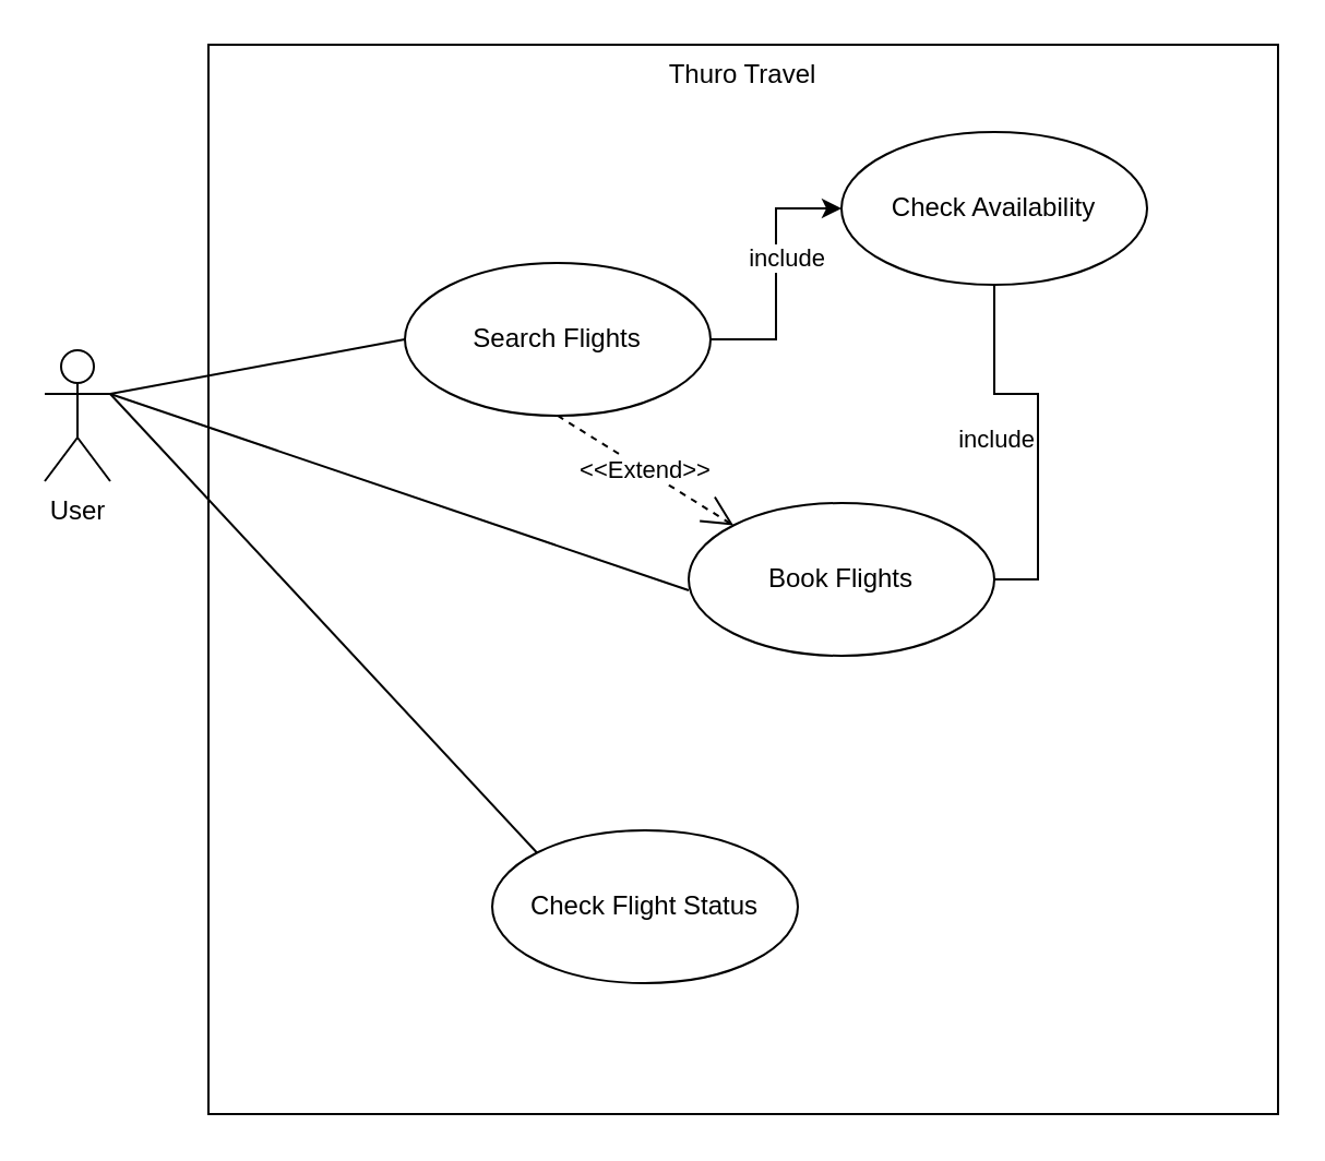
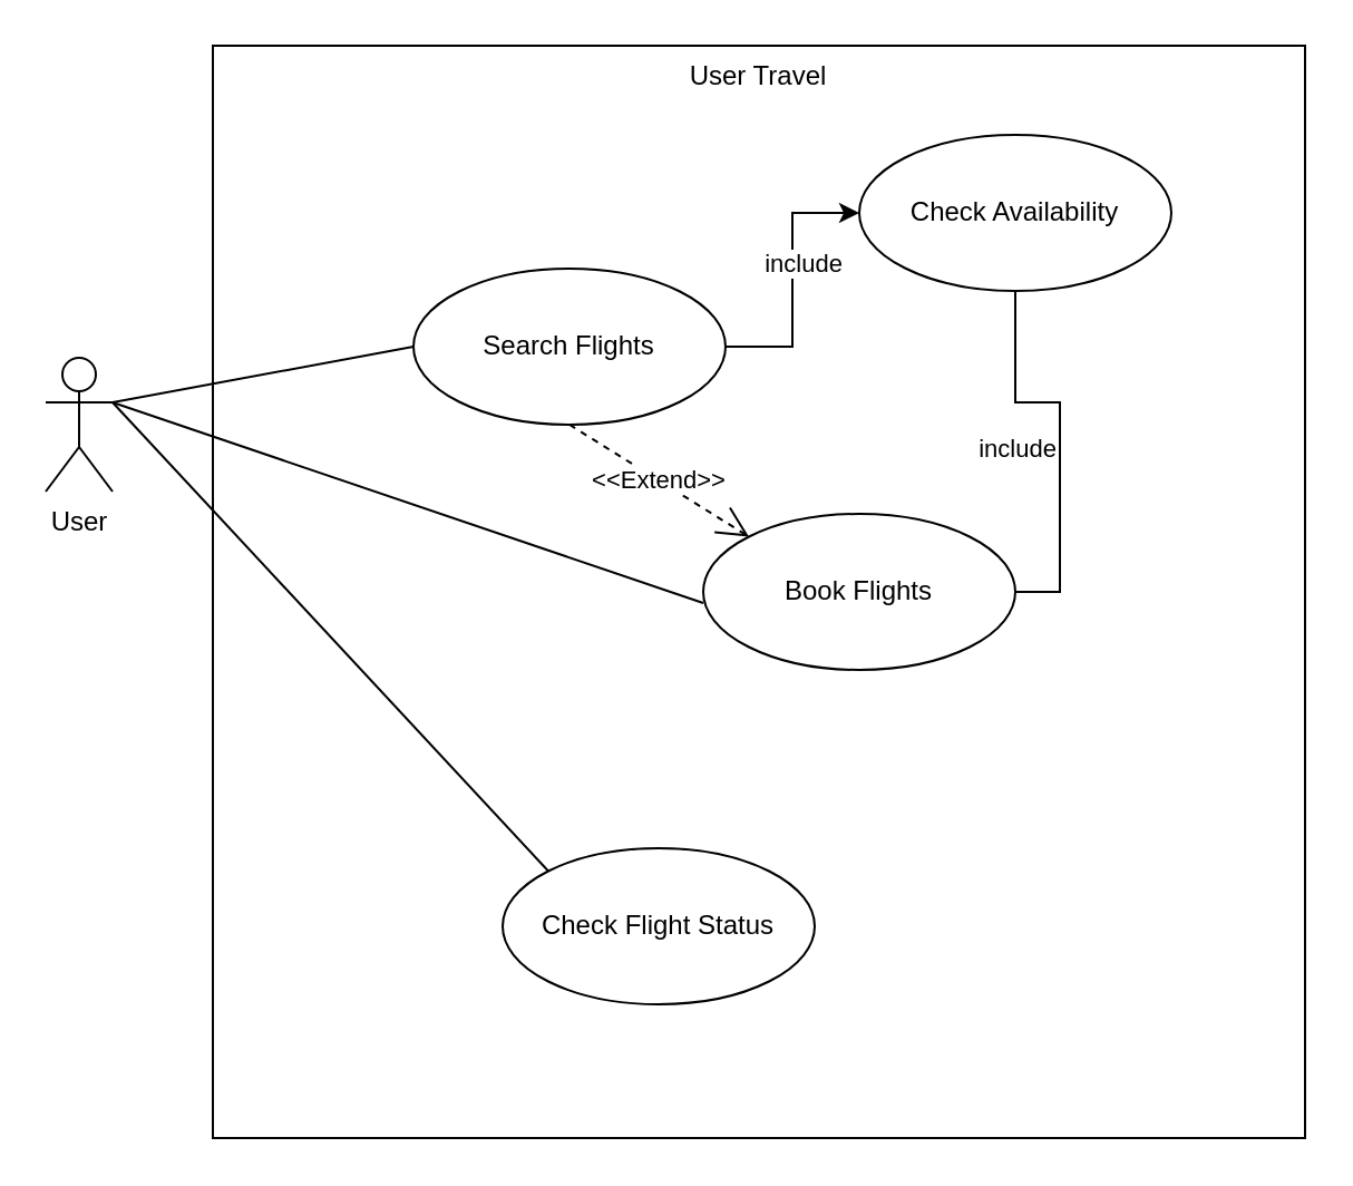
  <mxCell id="0" />
  <mxCell id="1" parent="0" />
  <mxCell id="2" value="User" style="shape=umlActor;verticalLabelPosition=bottom;verticalAlign=top;html=1;" vertex="1" parent="1"><mxGeometry x="20" y="160" width="30" height="60" as="geometry" /></mxCell>
- <mxCell id="3" value="Thuro Travel" style="whiteSpace=wrap;html=1;aspect=fixed;fillColor=none;verticalAlign=top;" vertex="1" parent="1"><mxGeometry x="95" y="20" width="490" height="490" as="geometry" /></mxCell>
+ <mxCell id="3" value="User Travel" style="whiteSpace=wrap;html=1;aspect=fixed;fillColor=none;verticalAlign=top;" vertex="1" parent="1"><mxGeometry x="95" y="20" width="490" height="490" as="geometry" /></mxCell>
  <mxCell id="4" style="edgeStyle=orthogonalEdgeStyle;rounded=0;orthogonalLoop=1;jettySize=auto;html=1;" edge="1" parent="1" source="6" target="13"><mxGeometry relative="1" as="geometry" /></mxCell>
  <mxCell id="5" value="include" style="edgeLabel;html=1;align=center;verticalAlign=middle;resizable=0;points=[];" vertex="1" connectable="0" parent="4"><mxGeometry x="0.129" y="-3" relative="1" as="geometry"><mxPoint x="1" as="offset" /></mxGeometry></mxCell>
  <mxCell id="6" value="Search Flights" style="ellipse;whiteSpace=wrap;html=1;" vertex="1" parent="1"><mxGeometry x="185" y="120" width="140" height="70" as="geometry" /></mxCell>
  <mxCell id="7" value="Check Flight Status" style="ellipse;whiteSpace=wrap;html=1;" vertex="1" parent="1"><mxGeometry x="225" y="380" width="140" height="70" as="geometry" /></mxCell>
  <mxCell id="8" value="Book Flights" style="ellipse;whiteSpace=wrap;html=1;" vertex="1" parent="1"><mxGeometry x="315" y="230" width="140" height="70" as="geometry" /></mxCell>
  <mxCell id="9" value="" style="endArrow=none;html=1;rounded=0;entryX=1;entryY=0.333;entryDx=0;entryDy=0;entryPerimeter=0;exitX=0;exitY=0;exitDx=0;exitDy=0;" edge="1" parent="1" source="7" target="2"><mxGeometry width="50" height="50" relative="1" as="geometry"><mxPoint x="95" y="310" as="sourcePoint" /><mxPoint x="145" y="260" as="targetPoint" /></mxGeometry></mxCell>
  <mxCell id="10" value="" style="endArrow=none;html=1;rounded=0;entryX=1;entryY=0.333;entryDx=0;entryDy=0;entryPerimeter=0;exitX=0;exitY=0.5;exitDx=0;exitDy=0;" edge="1" parent="1" source="6" target="2"><mxGeometry width="50" height="50" relative="1" as="geometry"><mxPoint x="146" y="310" as="sourcePoint" /><mxPoint x="65" y="160" as="targetPoint" /></mxGeometry></mxCell>
  <mxCell id="11" value="&amp;lt;&amp;lt;Extend&amp;gt;&amp;gt;" style="endArrow=open;endSize=12;dashed=1;html=1;rounded=0;exitX=0.5;exitY=1;exitDx=0;exitDy=0;entryX=0;entryY=0;entryDx=0;entryDy=0;" edge="1" parent="1" source="6" target="8"><mxGeometry width="160" relative="1" as="geometry"><mxPoint x="255" y="230" as="sourcePoint" /><mxPoint x="415" y="230" as="targetPoint" /></mxGeometry></mxCell>
  <mxCell id="12" value="" style="endArrow=none;html=1;rounded=0;entryX=1;entryY=0.333;entryDx=0;entryDy=0;entryPerimeter=0;" edge="1" parent="1" target="2"><mxGeometry width="50" height="50" relative="1" as="geometry"><mxPoint x="315" y="270" as="sourcePoint" /><mxPoint x="65" y="160" as="targetPoint" /></mxGeometry></mxCell>
  <mxCell id="13" value="Check Availability" style="ellipse;whiteSpace=wrap;html=1;" vertex="1" parent="1"><mxGeometry x="385" y="60" width="140" height="70" as="geometry" /></mxCell>
  <mxCell id="14" style="edgeStyle=orthogonalEdgeStyle;rounded=0;orthogonalLoop=1;jettySize=auto;html=1;entryX=0.5;entryY=1;entryDx=0;entryDy=0;exitX=1;exitY=0.5;exitDx=0;exitDy=0;endArrow=none;" edge="1" parent="1" source="8" target="13"><mxGeometry relative="1" as="geometry"><mxPoint x="335" y="165" as="sourcePoint" /><mxPoint x="395" y="105" as="targetPoint" /></mxGeometry></mxCell>
  <mxCell id="15" value="include" style="edgeLabel;html=1;align=center;verticalAlign=middle;resizable=0;points=[];" vertex="1" connectable="0" parent="14"><mxGeometry x="0.129" y="-3" relative="1" as="geometry"><mxPoint x="-23" y="14" as="offset" /></mxGeometry></mxCell>
